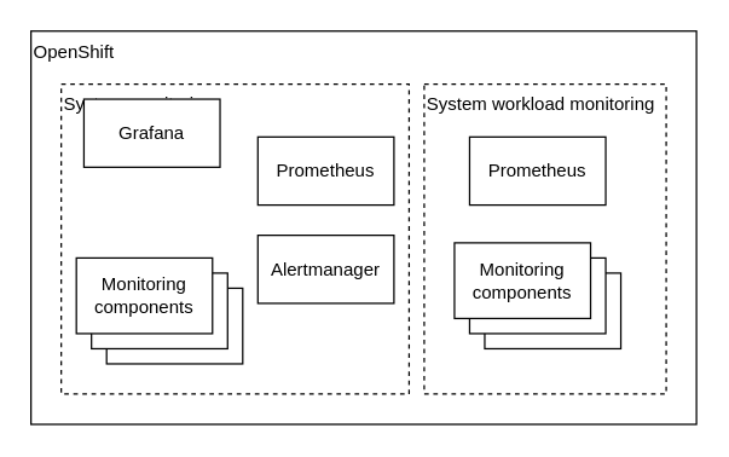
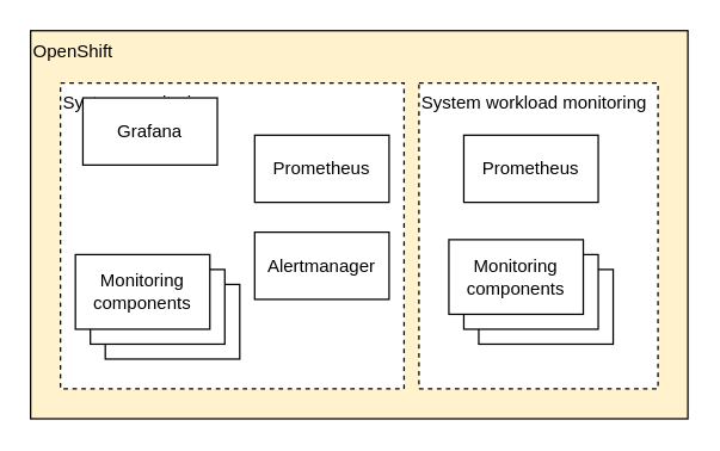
  <mxCell id="0" />
  <mxCell id="1" parent="0" />
- <mxCell id="2" value="OpenShift" style="rounded=0;whiteSpace=wrap;html=1;verticalAlign=top;align=left;" parent="1" vertex="1"><mxGeometry x="20" y="20" width="440" height="260" as="geometry" /></mxCell>
+ <mxCell id="2" value="OpenShift" style="rounded=0;whiteSpace=wrap;html=1;verticalAlign=top;align=left;fillColor=#fff2cc;" parent="1" vertex="1"><mxGeometry x="20" y="20" width="440" height="260" as="geometry" /></mxCell>
  <mxCell id="3" value="System workload monitoring" style="rounded=0;whiteSpace=wrap;html=1;verticalAlign=top;align=left;dashed=1;" parent="1" vertex="1"><mxGeometry x="280" y="55" width="160" height="205" as="geometry" /></mxCell>
  <mxCell id="4" value="System monitoring" style="rounded=0;whiteSpace=wrap;html=1;verticalAlign=top;align=left;dashed=1;" parent="1" vertex="1"><mxGeometry x="40" y="55" width="230" height="205" as="geometry" /></mxCell>
  <mxCell id="5" value="Prometheus" style="rounded=0;whiteSpace=wrap;html=1;" parent="1" vertex="1"><mxGeometry x="170" y="90" width="90" height="45" as="geometry" /></mxCell>
  <mxCell id="6" value="Grafana" style="rounded=0;whiteSpace=wrap;html=1;" parent="1" vertex="1"><mxGeometry x="55" y="65" width="90" height="45" as="geometry" /></mxCell>
  <mxCell id="7" value="Prometheus" style="rounded=0;whiteSpace=wrap;html=1;" parent="1" vertex="1"><mxGeometry x="310" y="90" width="90" height="45" as="geometry" /></mxCell>
  <mxCell id="8" value="" style="group" parent="1" vertex="1" connectable="0"><mxGeometry x="50" y="170" width="110" height="70" as="geometry" /></mxCell>
  <mxCell id="9" value="" style="rounded=0;whiteSpace=wrap;html=1;" parent="8" vertex="1"><mxGeometry x="20" y="20" width="90" height="50" as="geometry" /></mxCell>
  <mxCell id="10" value="" style="rounded=0;whiteSpace=wrap;html=1;" parent="8" vertex="1"><mxGeometry x="10" y="10" width="90" height="50" as="geometry" /></mxCell>
  <mxCell id="11" value="Monitoring components" style="rounded=0;whiteSpace=wrap;html=1;" parent="8" vertex="1"><mxGeometry width="90" height="50" as="geometry" /></mxCell>
  <mxCell id="12" value="" style="group" parent="1" vertex="1" connectable="0"><mxGeometry x="300" y="160" width="110" height="70" as="geometry" /></mxCell>
  <mxCell id="13" value="" style="rounded=0;whiteSpace=wrap;html=1;" parent="12" vertex="1"><mxGeometry x="20" y="20" width="90" height="50" as="geometry" /></mxCell>
  <mxCell id="14" value="" style="rounded=0;whiteSpace=wrap;html=1;" parent="12" vertex="1"><mxGeometry x="10" y="10" width="90" height="50" as="geometry" /></mxCell>
  <mxCell id="15" value="Monitoring components" style="rounded=0;whiteSpace=wrap;html=1;" parent="12" vertex="1"><mxGeometry width="90" height="50" as="geometry" /></mxCell>
  <mxCell id="16" value="Alertmanager" style="rounded=0;whiteSpace=wrap;html=1;" vertex="1" parent="1"><mxGeometry x="170" y="155" width="90" height="45" as="geometry" /></mxCell>
